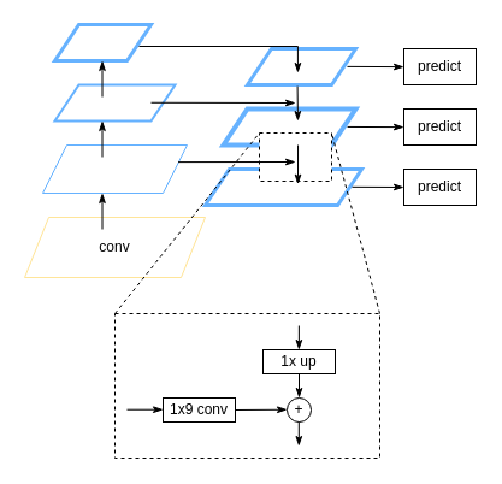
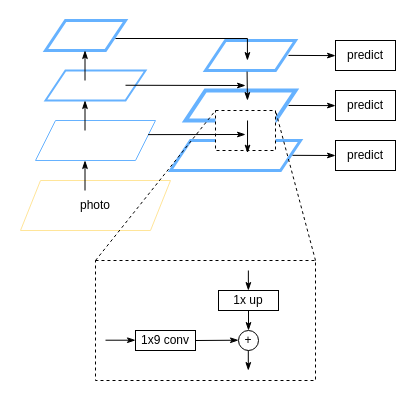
  <mxCell id="0" />
  <mxCell id="1" parent="0" />
  <mxCell id="2" value="" style="shape=parallelogram;perimeter=parallelogramPerimeter;whiteSpace=wrap;html=1;fixedSize=1;strokeColor=#66B2FF;align=center;verticalAlign=middle;fontFamily=Helvetica;fontSize=12;fontColor=default;fillColor=default;strokeWidth=4;shadow=0;" vertex="1" parent="1"><mxGeometry x="185" y="90" width="110" height="30" as="geometry" /></mxCell>
  <mxCell id="3" value="" style="shape=parallelogram;perimeter=parallelogramPerimeter;whiteSpace=wrap;html=1;fixedSize=1;strokeColor=#66B2FF;align=center;verticalAlign=middle;fontFamily=Helvetica;fontSize=12;fontColor=default;fillColor=default;strokeWidth=3;" vertex="1" parent="1"><mxGeometry x="170" y="140" width="130" height="30" as="geometry" /></mxCell>
  <mxCell id="4" value="" style="rounded=0;whiteSpace=wrap;html=1;dashed=1;" vertex="1" parent="1"><mxGeometry x="215" y="110" width="60" height="40" as="geometry" /></mxCell>
  <mxCell id="5" value="" style="rounded=0;whiteSpace=wrap;html=1;dashed=1;" vertex="1" parent="1"><mxGeometry x="95" y="260" width="220" height="120" as="geometry" /></mxCell>
  <mxCell id="6" value="" style="shape=parallelogram;perimeter=parallelogramPerimeter;whiteSpace=wrap;html=1;fixedSize=1;strokeColor=#66B2FF;align=center;verticalAlign=middle;fontFamily=Helvetica;fontSize=12;fontColor=default;fillColor=default;strokeWidth=3;" vertex="1" parent="1"><mxGeometry x="45" y="20" width="80" height="30" as="geometry" /></mxCell>
  <mxCell id="7" value="" style="shape=parallelogram;perimeter=parallelogramPerimeter;whiteSpace=wrap;html=1;fixedSize=1;strokeColor=#66B2FF;align=center;verticalAlign=middle;fontFamily=Helvetica;fontSize=12;fontColor=default;fillColor=default;strokeWidth=2;" vertex="1" parent="1"><mxGeometry x="45" y="70" width="100" height="30" as="geometry" /></mxCell>
  <mxCell id="8" value="" style="shape=parallelogram;perimeter=parallelogramPerimeter;whiteSpace=wrap;html=1;fixedSize=1;strokeColor=#66B2FF;align=center;verticalAlign=middle;fontFamily=Helvetica;fontSize=12;fontColor=default;fillColor=default;" vertex="1" parent="1"><mxGeometry x="35" y="120" width="120" height="40" as="geometry" /></mxCell>
- <mxCell id="9" value="conv" style="shape=parallelogram;perimeter=parallelogramPerimeter;whiteSpace=wrap;html=1;fixedSize=1;strokeColor=#FFE599;align=center;verticalAlign=middle;fontFamily=Helvetica;fontSize=12;fontColor=default;fillColor=default;" vertex="1" parent="1"><mxGeometry x="20" y="180" width="150" height="50" as="geometry" /></mxCell>
+ <mxCell id="9" value="photo" style="shape=parallelogram;perimeter=parallelogramPerimeter;whiteSpace=wrap;html=1;fixedSize=1;strokeColor=#FFE599;align=center;verticalAlign=middle;fontFamily=Helvetica;fontSize=12;fontColor=default;fillColor=default;" vertex="1" parent="1"><mxGeometry x="20" y="180" width="150" height="50" as="geometry" /></mxCell>
  <mxCell id="10" value="" style="shape=parallelogram;perimeter=parallelogramPerimeter;whiteSpace=wrap;html=1;fixedSize=1;strokeColor=#66B2FF;align=center;verticalAlign=middle;fontFamily=Helvetica;fontSize=12;fontColor=default;fillColor=default;strokeWidth=3;" vertex="1" parent="1"><mxGeometry x="205" y="40" width="90" height="30" as="geometry" /></mxCell>
  <mxCell id="11" value="" style="endArrow=classicThin;html=1;rounded=0;endFill=1;" edge="1" parent="1"><mxGeometry width="50" height="50" relative="1" as="geometry"><mxPoint x="84.5" y="190" as="sourcePoint" /><mxPoint x="84.5" y="160" as="targetPoint" /></mxGeometry></mxCell>
  <mxCell id="12" value="" style="endArrow=classicThin;html=1;rounded=0;endFill=1;" edge="1" parent="1"><mxGeometry width="50" height="50" relative="1" as="geometry"><mxPoint x="84.5" y="130" as="sourcePoint" /><mxPoint x="84.5" y="100" as="targetPoint" /></mxGeometry></mxCell>
  <mxCell id="13" value="" style="endArrow=classicThin;html=1;rounded=0;endFill=1;" edge="1" parent="1"><mxGeometry width="50" height="50" relative="1" as="geometry"><mxPoint x="84.5" y="80" as="sourcePoint" /><mxPoint x="84.5" y="50" as="targetPoint" /></mxGeometry></mxCell>
  <mxCell id="14" value="" style="endArrow=none;html=1;rounded=0;startArrow=none;startFill=0;endFill=0;exitX=0.875;exitY=0.6;exitDx=0;exitDy=0;exitPerimeter=0;" edge="1" parent="1" source="6"><mxGeometry width="50" height="50" relative="1" as="geometry"><mxPoint x="125" y="38" as="sourcePoint" /><mxPoint x="247" y="38" as="targetPoint" /></mxGeometry></mxCell>
  <mxCell id="15" value="" style="endArrow=classicThin;html=1;rounded=0;endFill=1;" edge="1" parent="1"><mxGeometry width="50" height="50" relative="1" as="geometry"><mxPoint x="246.92" y="38" as="sourcePoint" /><mxPoint x="246.92" y="60" as="targetPoint" /></mxGeometry></mxCell>
  <mxCell id="16" value="" style="endArrow=classicThin;html=1;rounded=0;startArrow=none;startFill=0;endFill=1;" edge="1" parent="1"><mxGeometry width="50" height="50" relative="1" as="geometry"><mxPoint x="125" y="84.76" as="sourcePoint" /><mxPoint x="245" y="85" as="targetPoint" /></mxGeometry></mxCell>
  <mxCell id="17" value="" style="endArrow=classicThin;html=1;rounded=0;endFill=1;exitX=0.462;exitY=1.036;exitDx=0;exitDy=0;exitPerimeter=0;entryX=0.545;entryY=0.2;entryDx=0;entryDy=0;entryPerimeter=0;" edge="1" parent="1" source="10"><mxGeometry width="50" height="50" relative="1" as="geometry"><mxPoint x="246.96" y="74.39" as="sourcePoint" /><mxPoint x="246.95" y="100" as="targetPoint" /><Array as="points" /></mxGeometry></mxCell>
  <mxCell id="18" value="" style="endArrow=classicThin;html=1;rounded=0;endFill=1;exitX=0.564;exitY=1;exitDx=0;exitDy=0;exitPerimeter=0;entryX=0.565;entryY=0.033;entryDx=0;entryDy=0;entryPerimeter=0;" edge="1" parent="1" source="2"><mxGeometry width="50" height="50" relative="1" as="geometry"><mxPoint x="246.88" y="131.37" as="sourcePoint" /><mxPoint x="247.03" y="152.63" as="targetPoint" /></mxGeometry></mxCell>
  <mxCell id="19" value="" style="endArrow=classicThin;html=1;rounded=0;startArrow=none;startFill=0;endFill=1;exitX=0.938;exitY=0.353;exitDx=0;exitDy=0;exitPerimeter=0;" edge="1" parent="1" source="8"><mxGeometry width="50" height="50" relative="1" as="geometry"><mxPoint x="123" y="134" as="sourcePoint" /><mxPoint x="245" y="134" as="targetPoint" /></mxGeometry></mxCell>
  <mxCell id="20" value="" style="endArrow=classicThin;html=1;rounded=0;startArrow=none;startFill=0;endFill=1;exitX=0.922;exitY=0.496;exitDx=0;exitDy=0;exitPerimeter=0;" edge="1" parent="1" source="10"><mxGeometry width="50" height="50" relative="1" as="geometry"><mxPoint x="285" y="54.83" as="sourcePoint" /><mxPoint x="335" y="55.12" as="targetPoint" /></mxGeometry></mxCell>
  <mxCell id="21" value="predict" style="rounded=0;whiteSpace=wrap;html=1;" vertex="1" parent="1"><mxGeometry x="335" y="40" width="60" height="30" as="geometry" /></mxCell>
  <mxCell id="22" value="" style="endArrow=classicThin;html=1;rounded=0;startArrow=none;startFill=0;endFill=1;exitX=0.937;exitY=0.498;exitDx=0;exitDy=0;exitPerimeter=0;" edge="1" parent="1" source="2"><mxGeometry width="50" height="50" relative="1" as="geometry"><mxPoint x="295" y="105" as="sourcePoint" /><mxPoint x="335" y="105.12" as="targetPoint" /></mxGeometry></mxCell>
  <mxCell id="23" value="predict" style="rounded=0;whiteSpace=wrap;html=1;" vertex="1" parent="1"><mxGeometry x="335" y="90" width="60" height="30" as="geometry" /></mxCell>
  <mxCell id="24" value="" style="endArrow=classicThin;html=1;rounded=0;startArrow=none;startFill=0;endFill=1;exitX=0.937;exitY=0.498;exitDx=0;exitDy=0;exitPerimeter=0;" edge="1" parent="1"><mxGeometry width="50" height="50" relative="1" as="geometry"><mxPoint x="292" y="154.83" as="sourcePoint" /><mxPoint x="335" y="155" as="targetPoint" /></mxGeometry></mxCell>
  <mxCell id="25" value="predict" style="rounded=0;whiteSpace=wrap;html=1;" vertex="1" parent="1"><mxGeometry x="335" y="140" width="60" height="30" as="geometry" /></mxCell>
  <mxCell id="26" value="1x9 conv" style="rounded=0;whiteSpace=wrap;html=1;" vertex="1" parent="1"><mxGeometry x="135" y="330" width="60" height="20" as="geometry" /></mxCell>
  <mxCell id="27" value="" style="endArrow=classicThin;html=1;rounded=0;endFill=1;" edge="1" parent="1"><mxGeometry width="50" height="50" relative="1" as="geometry"><mxPoint x="105" y="339.71" as="sourcePoint" /><mxPoint x="135" y="339.71" as="targetPoint" /></mxGeometry></mxCell>
  <mxCell id="28" value="+" style="ellipse;whiteSpace=wrap;html=1;aspect=fixed;" vertex="1" parent="1"><mxGeometry x="238" y="330" width="20" height="20" as="geometry" /></mxCell>
  <mxCell id="29" value="" style="endArrow=classicThin;html=1;rounded=0;endFill=1;exitX=1;exitY=0.5;exitDx=0;exitDy=0;" edge="1" parent="1" source="26"><mxGeometry width="50" height="50" relative="1" as="geometry"><mxPoint x="208" y="339.71" as="sourcePoint" /><mxPoint x="238" y="339.71" as="targetPoint" /></mxGeometry></mxCell>
  <mxCell id="30" value="1x up" style="rounded=0;whiteSpace=wrap;html=1;" vertex="1" parent="1"><mxGeometry x="218" y="290" width="60" height="20" as="geometry" /></mxCell>
  <mxCell id="31" value="" style="endArrow=classicThin;html=1;rounded=0;endFill=1;entryX=0.5;entryY=0;entryDx=0;entryDy=0;exitX=0.5;exitY=1;exitDx=0;exitDy=0;" edge="1" parent="1" source="30" target="28"><mxGeometry width="50" height="50" relative="1" as="geometry"><mxPoint x="235" y="320" as="sourcePoint" /><mxPoint x="265" y="320" as="targetPoint" /></mxGeometry></mxCell>
  <mxCell id="32" value="" style="endArrow=classicThin;html=1;rounded=0;endFill=1;entryX=0.5;entryY=0;entryDx=0;entryDy=0;exitX=0.5;exitY=1;exitDx=0;exitDy=0;" edge="1" parent="1"><mxGeometry width="50" height="50" relative="1" as="geometry"><mxPoint x="247.86" y="270" as="sourcePoint" /><mxPoint x="247.86" y="290" as="targetPoint" /></mxGeometry></mxCell>
  <mxCell id="33" value="" style="endArrow=classicThin;html=1;rounded=0;endFill=1;entryX=0.5;entryY=0;entryDx=0;entryDy=0;exitX=0.5;exitY=1;exitDx=0;exitDy=0;" edge="1" parent="1"><mxGeometry width="50" height="50" relative="1" as="geometry"><mxPoint x="247.8" y="350" as="sourcePoint" /><mxPoint x="247.8" y="370" as="targetPoint" /></mxGeometry></mxCell>
  <mxCell id="34" value="" style="endArrow=none;dashed=1;html=1;rounded=0;exitX=0;exitY=0;exitDx=0;exitDy=0;" edge="1" parent="1" source="5"><mxGeometry width="50" height="50" relative="1" as="geometry"><mxPoint x="165" y="160" as="sourcePoint" /><mxPoint x="215" y="110" as="targetPoint" /></mxGeometry></mxCell>
  <mxCell id="35" value="" style="endArrow=none;dashed=1;html=1;rounded=0;exitX=1;exitY=0;exitDx=0;exitDy=0;" edge="1" parent="1" source="5"><mxGeometry width="50" height="50" relative="1" as="geometry"><mxPoint x="225" y="160" as="sourcePoint" /><mxPoint x="275" y="110" as="targetPoint" /></mxGeometry></mxCell>
